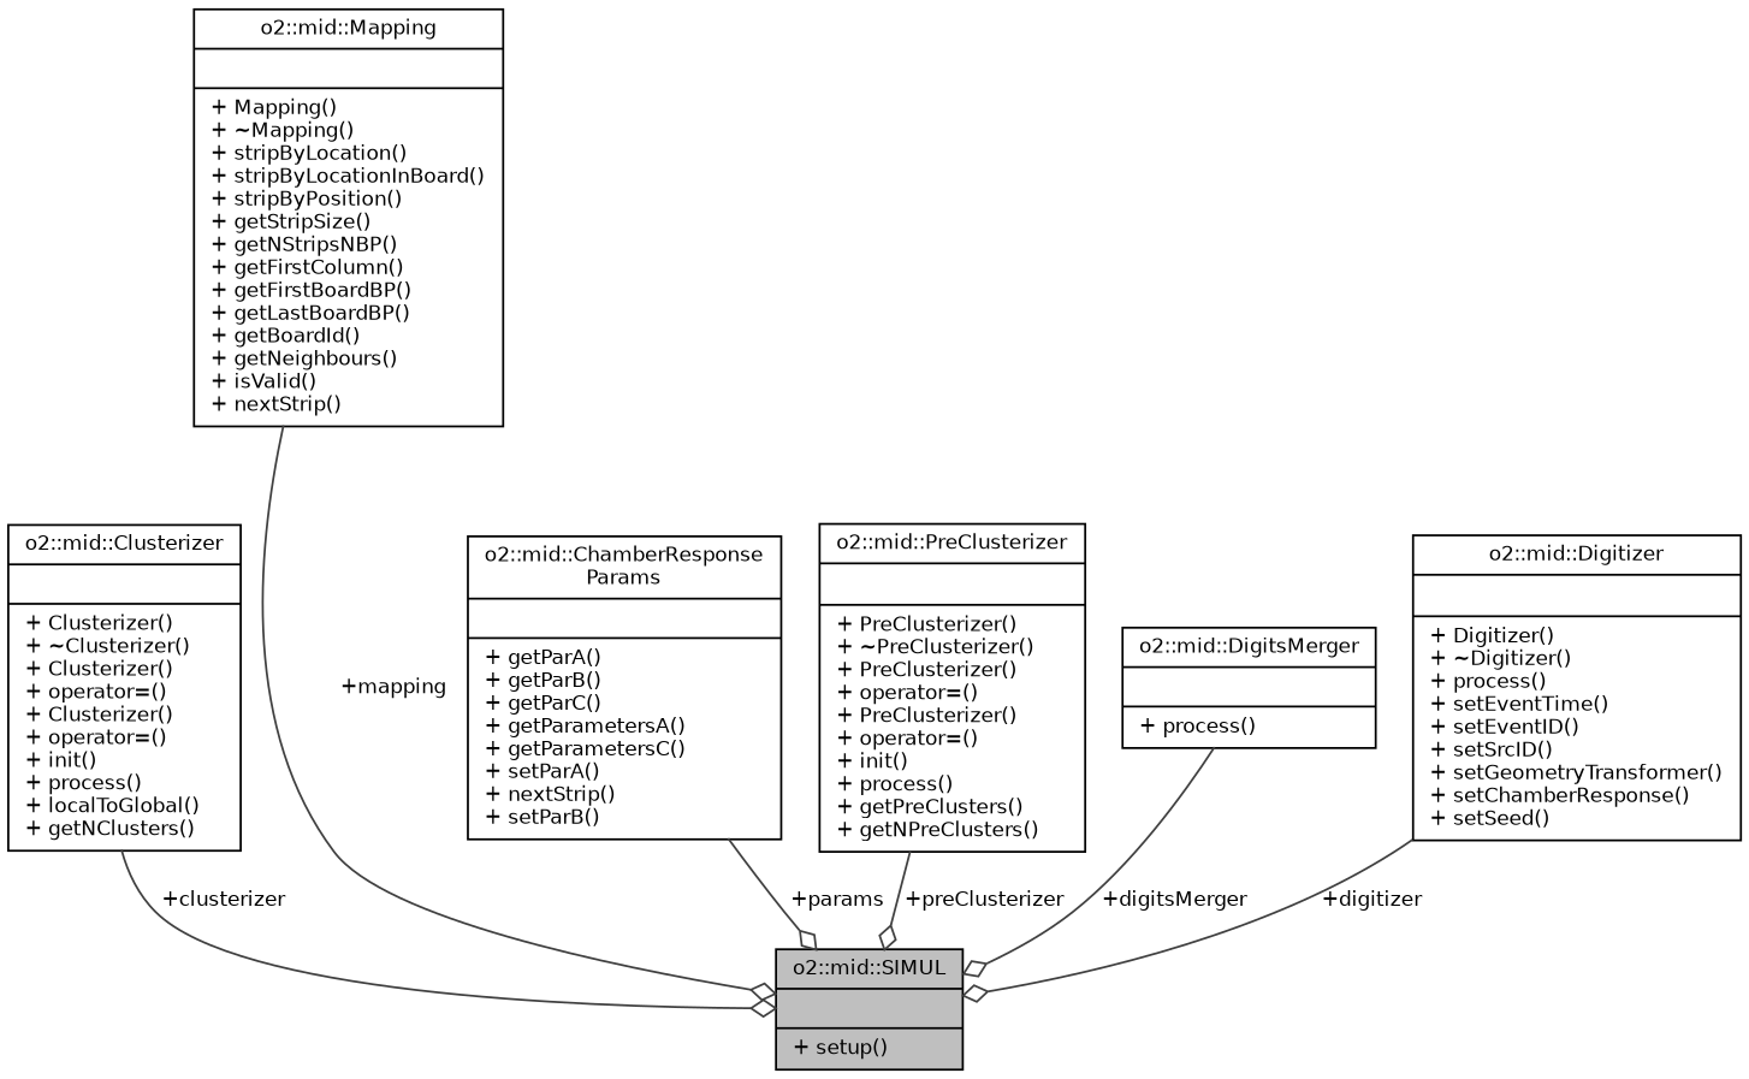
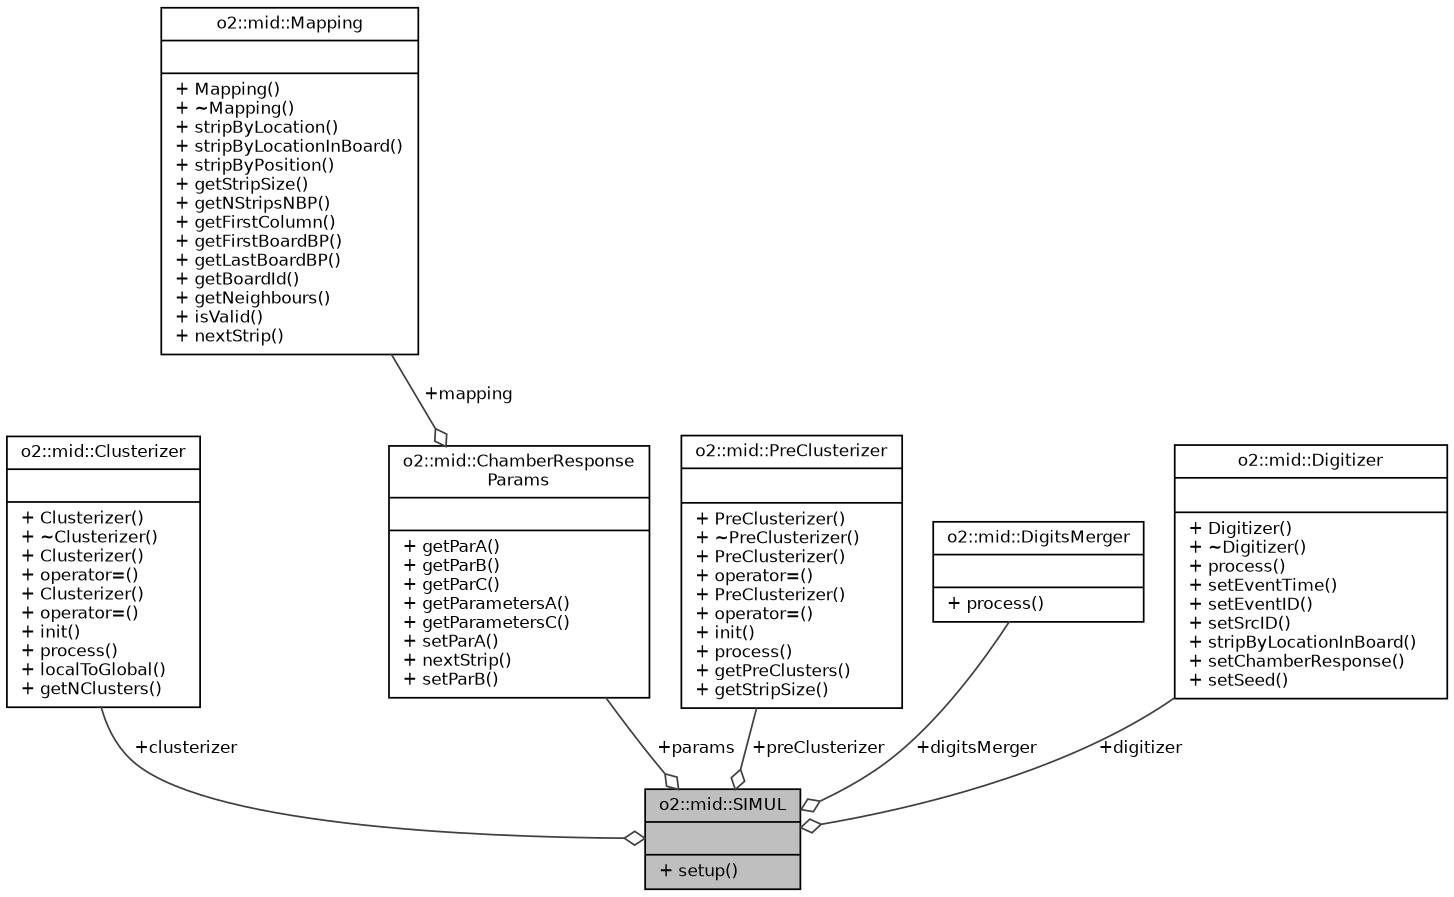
  digraph {
    node [color=black fontname=Helvetica fontsize=10 shape=record]
    edge [arrowhead=odiamond color=grey25 fontname=Helvetica fontsize=10 labelfontname=Helvetica labelfontsize=10 style=solid]
    n1 [fillcolor=grey75 fontcolor=black height=0.2 label="{o2::mid::SIMUL\n||+ setup()\l}" style=filled width=0.4]
    n2 [height=0.2 label="{o2::mid::Clusterizer\n||+ Clusterizer()\l+ ~Clusterizer()\l+ Clusterizer()\l+ operator=()\l+ Clusterizer()\l+ operator=()\l+ init()\l+ process()\l+ localToGlobal()\l+ getNClusters()\l}" width=0.4]
    n3 [height=0.2 label="{o2::mid::Mapping\n||+ Mapping()\l+ ~Mapping()\l+ stripByLocation()\l+ stripByLocationInBoard()\l+ stripByPosition()\l+ getStripSize()\l+ getNStripsNBP()\l+ getFirstColumn()\l+ getFirstBoardBP()\l+ getLastBoardBP()\l+ getBoardId()\l+ getNeighbours()\l+ isValid()\l+ nextStrip()\l}" width=0.4]
-   n4 [height=0.2 label="{o2::mid::PreClusterizer\n||+ PreClusterizer()\l+ ~PreClusterizer()\l+ PreClusterizer()\l+ operator=()\l+ PreClusterizer()\l+ operator=()\l+ init()\l+ process()\l+ getPreClusters()\l+ getNPreClusters()\l}" width=0.4]
+   n4 [height=0.2 label="{o2::mid::PreClusterizer\n||+ PreClusterizer()\l+ ~PreClusterizer()\l+ PreClusterizer()\l+ operator=()\l+ PreClusterizer()\l+ operator=()\l+ init()\l+ process()\l+ getPreClusters()\l+ getStripSize()\l}" width=0.4]
    n5 [height=0.2 label="{o2::mid::DigitsMerger\n||+ process()\l}" width=0.4]
    n6 [height=0.2 label="{o2::mid::ChamberResponse\lParams\n||+ getParA()\l+ getParB()\l+ getParC()\l+ getParametersA()\l+ getParametersC()\l+ setParA()\l+ nextStrip()\l+ setParB()\l}" width=0.4]
-   n7 [height=0.2 label="{o2::mid::Digitizer\n||+ Digitizer()\l+ ~Digitizer()\l+ process()\l+ setEventTime()\l+ setEventID()\l+ setSrcID()\l+ setGeometryTransformer()\l+ setChamberResponse()\l+ setSeed()\l}" width=0.4]
+   n7 [height=0.2 label="{o2::mid::Digitizer\n||+ Digitizer()\l+ ~Digitizer()\l+ process()\l+ setEventTime()\l+ setEventID()\l+ setSrcID()\l+ stripByLocationInBoard()\l+ setChamberResponse()\l+ setSeed()\l}" width=0.4]
    n2 -> n1 [label=" +clusterizer"]
-   n3 -> n1 [label=" +mapping"]
+   n3 -> n6 [label=" +mapping"]
    n4 -> n1 [label=" +preClusterizer"]
    n5 -> n1 [label=" +digitsMerger"]
    n6 -> n1 [label=" +params"]
    n7 -> n1 [label=" +digitizer"]
  }
